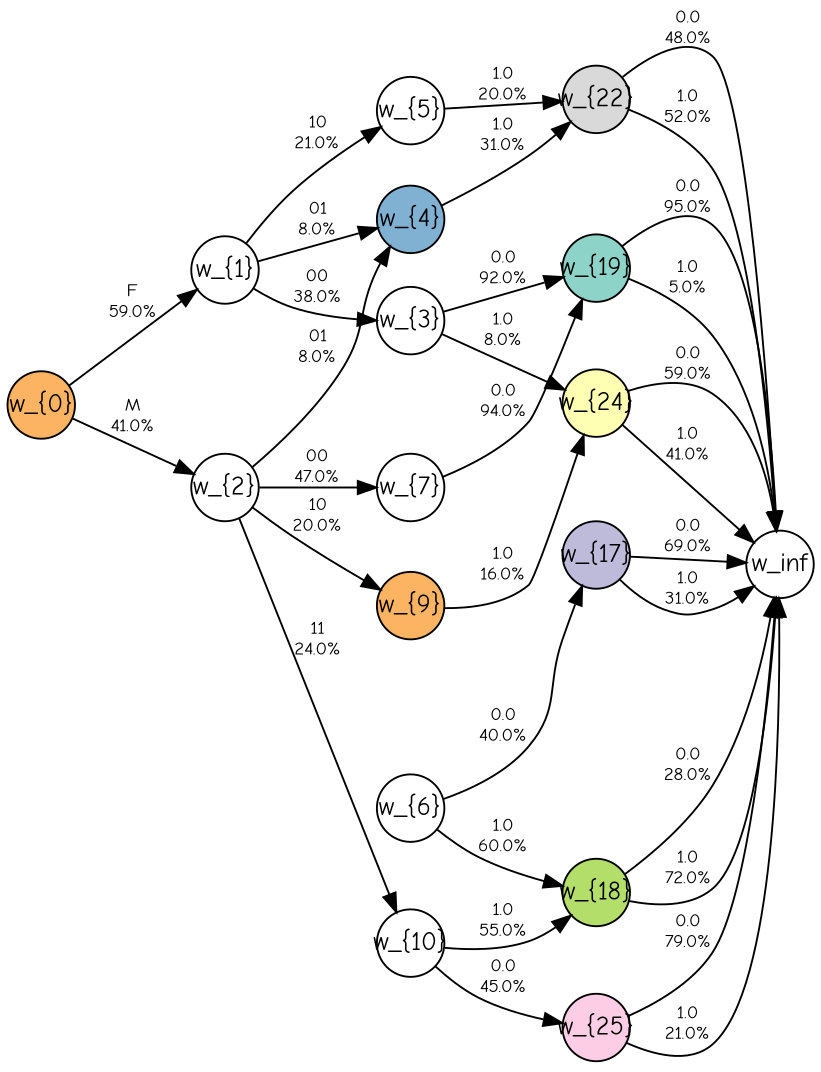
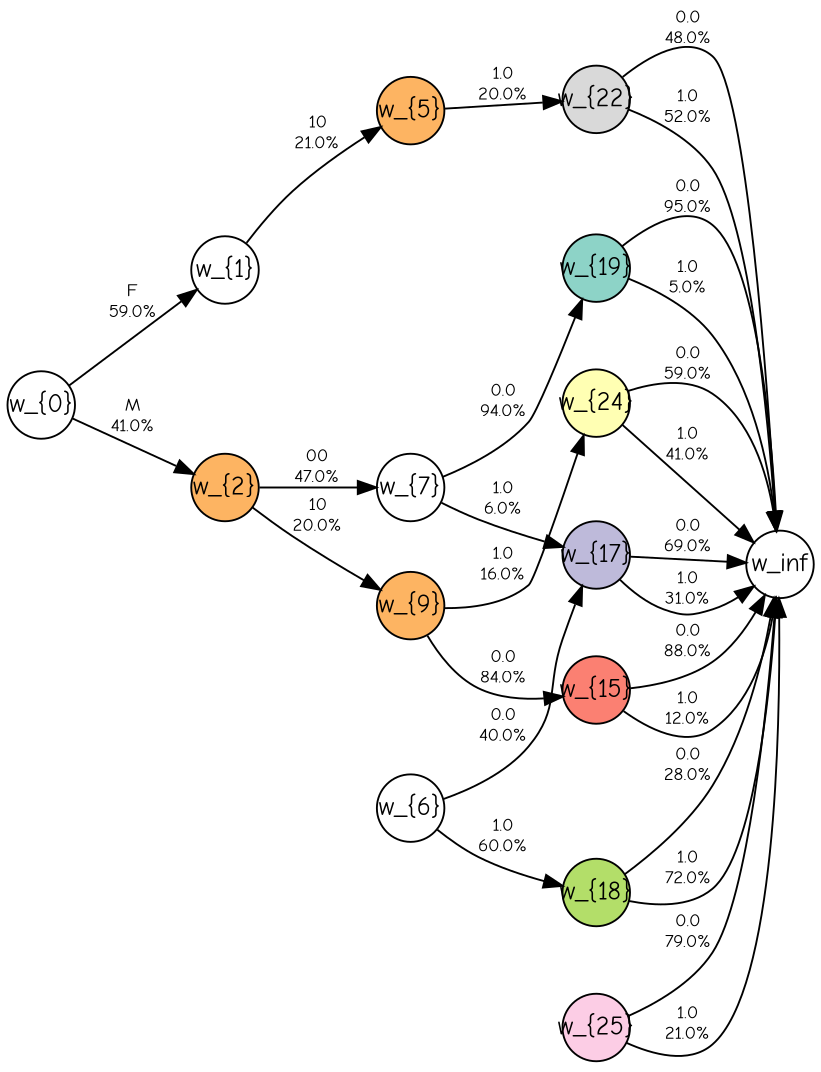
  digraph {
    fontname="Comic Neue"
    rankdir=LR
    ranksep=0.5
    node [fillcolor=white fixedsize=True fontname="Comic Neue" shape=circle style=filled]
    edge [color=black fontname="Comic Neue" fontsize=10.0 labelfontcolor="#009933"]
-   n1 [fillcolor="#fdb462" label="w_{0}" width=0.5]
+   n1 [label="w_{0}" width=0.5]
    n2 [label="w_{1}" width=0.5]
-   n3 [label="w_{2}" width=0.5]
-   n4 [label="w_{3}" width=0.5]
-   n5 [fillcolor="#80b1d3" label="w_{4}" width=0.5]
-   n6 [label="w_{5}" width=0.5]
+   n3 [fillcolor="#fdb462" label="w_{2}" width=0.5]
+   n6 [fillcolor="#fdb462" label="w_{5}" width=0.5]
    n7 [label="w_{7}" width=0.5]
    n8 [fillcolor="#fdb462" label="w_{9}" width=0.5]
-   n9 [label="w_{10}" width=0.5]
    n10 [fillcolor="#8dd3c7" label="w_{19}" width=0.5]
    n11 [fillcolor="#ffffb3" label="w_{24}" width=0.5]
    n12 [fillcolor="#d9d9d9" label="w_{22}" width=0.5]
    n13 [label="w_{6}" width=0.5]
    n14 [fillcolor="#bebada" label="w_{17}" width=0.5]
    n15 [fillcolor="#b3de69" label="w_{18}" width=0.5]
+   n16 [fillcolor="#fb8072" label="w_{15}" width=0.5]
    n17 [fillcolor="#fccde5" label="w_{25}" width=0.5]
    n18 [label=w_inf width=0.5]
    n1 -> n2 [label="F\n59.0\%"]
    n1 -> n3 [label="M\n41.0\%"]
-   n2 -> n4 [label="00\n38.0\%"]
-   n2 -> n5 [label="01\n8.0\%"]
    n2 -> n6 [label="10\n21.0\%"]
-   n3 -> n5 [label="01\n8.0\%"]
    n3 -> n7 [label="00\n47.0\%"]
    n3 -> n8 [label="10\n20.0\%"]
-   n3 -> n9 [label="11\n24.0\%"]
-   n4 -> n10 [label="0.0\n92.0\%"]
-   n4 -> n11 [label="1.0\n8.0\%"]
-   n5 -> n12 [label="1.0\n31.0\%"]
    n6 -> n12 [label="1.0\n20.0\%"]
    n7 -> n10 [label="0.0\n94.0\%"]
+   n7 -> n14 [label="1.0\n6.0\%"]
    n8 -> n11 [label="1.0\n16.0\%"]
-   n9 -> n15 [label="1.0\n55.0\%"]
-   n9 -> n17 [label="0.0\n45.0\%"]
+   n8 -> n16 [label="0.0\n84.0\%"]
    n10 -> n18 [label="0.0\n95.0\%"]
    n10 -> n18 [label="1.0\n5.0\%"]
    n11 -> n18 [label="0.0\n59.0\%"]
    n11 -> n18 [label="1.0\n41.0\%"]
    n12 -> n18 [label="0.0\n48.0\%"]
    n12 -> n18 [label="1.0\n52.0\%"]
    n13 -> n14 [label="0.0\n40.0\%"]
    n13 -> n15 [label="1.0\n60.0\%"]
    n14 -> n18 [label="0.0\n69.0\%"]
    n14 -> n18 [label="1.0\n31.0\%"]
    n15 -> n18 [label="0.0\n28.0\%"]
    n15 -> n18 [label="1.0\n72.0\%"]
+   n16 -> n18 [label="0.0\n88.0\%"]
+   n16 -> n18 [label="1.0\n12.0\%"]
    n17 -> n18 [label="0.0\n79.0\%"]
    n17 -> n18 [label="1.0\n21.0\%"]
  }
